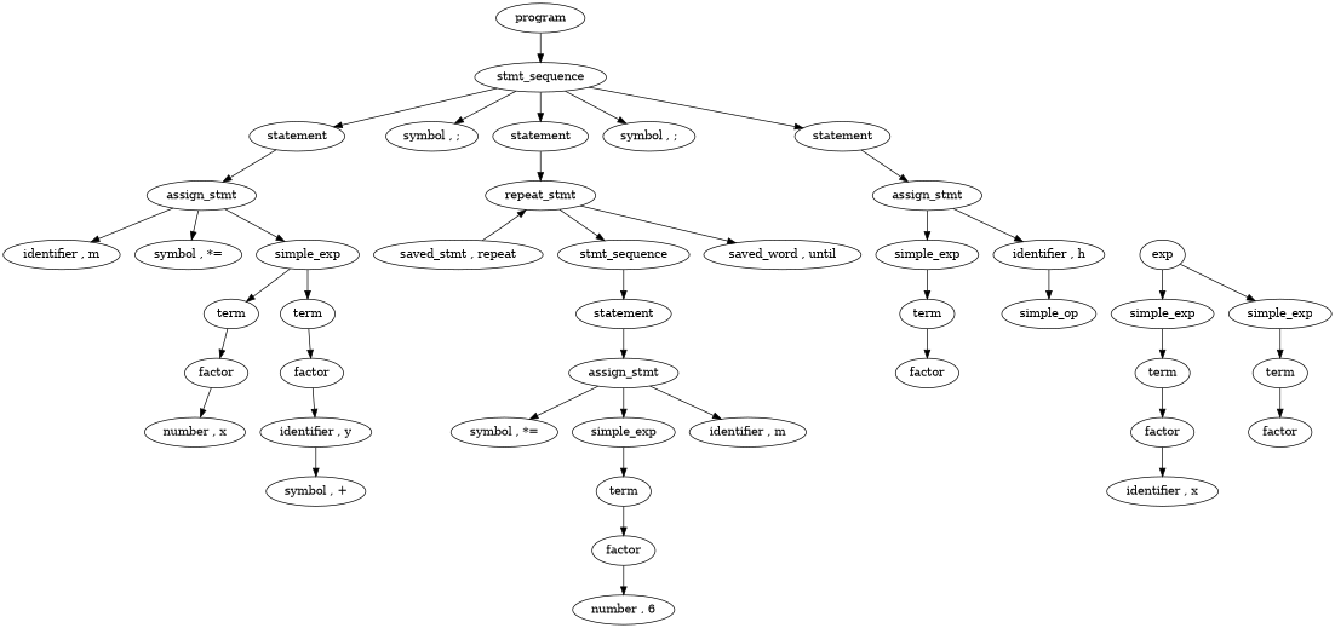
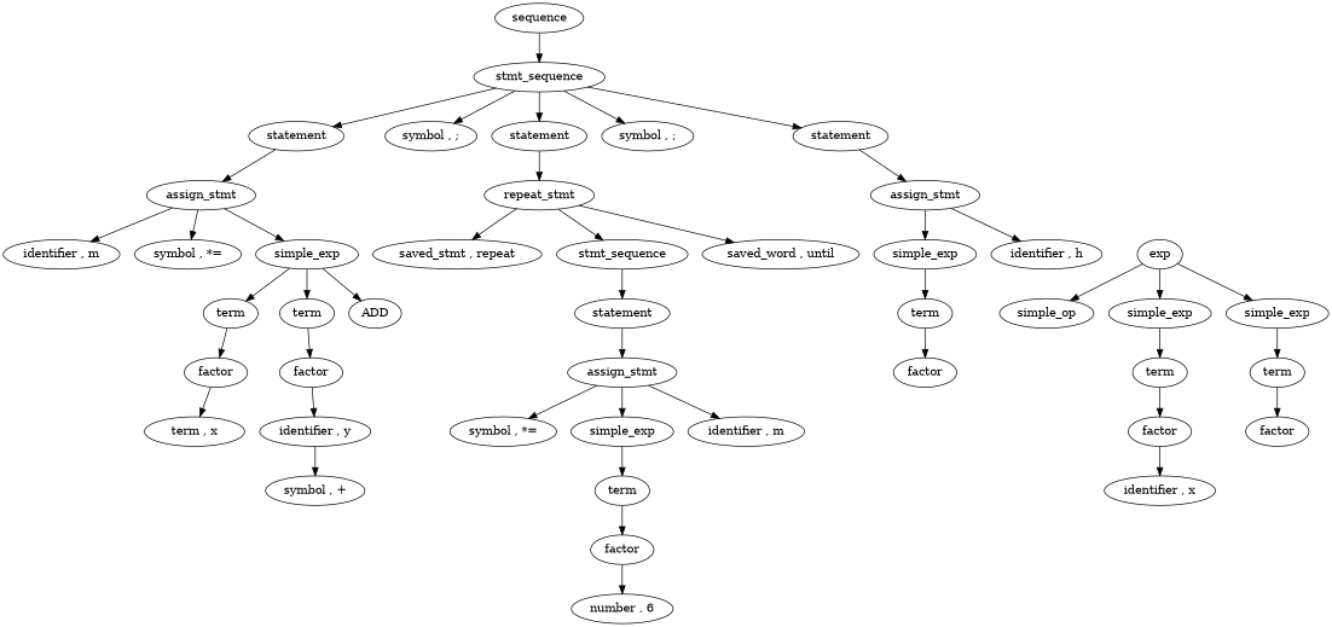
  digraph {
-   n1 [label=program]
+   n1 [label=sequence]
    n2 [label=stmt_sequence]
    n3 [label=statement]
    n4 [label="symbol , ;"]
    n5 [label=statement]
    n6 [label="symbol , ;"]
    n7 [label=statement]
    n8 [label=assign_stmt]
    n9 [label=repeat_stmt]
    n10 [label=assign_stmt]
    n11 [label="identifier , m"]
    n12 [label="symbol , *="]
    n13 [label=simple_exp]
    n14 [label=term]
+   n15 [label=ADD]
    n16 [label=term]
    n17 [label=factor]
    n18 [label=factor]
    n19 [label="identifier , y"]
    n20 [label="symbol , +"]
-   n21 [label="number , x"]
+   n21 [label="term , x"]
    n22 [label="saved_stmt , repeat"]
    n23 [label=stmt_sequence]
    n24 [label="saved_word , until"]
    n25 [label=statement]
    n26 [label=exp]
    n27 [label=simple_exp]
    n28 [label=simple_op]
    n29 [label=simple_exp]
    n30 [label=assign_stmt]
    n31 [label="identifier , m"]
    n32 [label="symbol , *="]
    n33 [label=simple_exp]
    n34 [label=term]
    n35 [label=factor]
    n36 [label="number , 6"]
    n37 [label=term]
    n38 [label=term]
    n39 [label=factor]
    n40 [label="identifier , x"]
    n41 [label=factor]
    n42 [label="identifier , h"]
    n43 [label=simple_exp]
    n44 [label=term]
    n45 [label=factor]
    n1 -> n2
    n2 -> n3
    n2 -> n4
    n2 -> n5
    n2 -> n6
    n2 -> n7
    n3 -> n8
    n5 -> n9
    n7 -> n10
    n8 -> n11
    n8 -> n12
    n8 -> n13
-   n22 -> n9
+   n9 -> n22
    n9 -> n23
    n9 -> n24
    n10 -> n42
    n10 -> n43
    n13 -> n14
+   n13 -> n15
    n13 -> n16
    n14 -> n17
    n16 -> n18
    n17 -> n19
    n18 -> n21
    n19 -> n20
    n23 -> n25
    n25 -> n30
    n26 -> n27
-   n42 -> n28
+   n26 -> n28
    n26 -> n29
    n27 -> n37
    n29 -> n38
    n30 -> n31
    n30 -> n32
    n30 -> n33
    n33 -> n34
    n34 -> n35
    n35 -> n36
    n37 -> n39
    n38 -> n41
    n39 -> n40
    n43 -> n44
    n44 -> n45
  }
